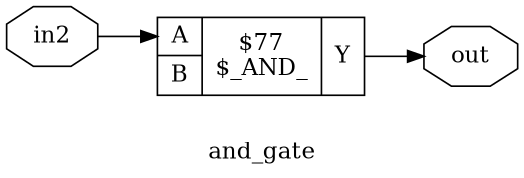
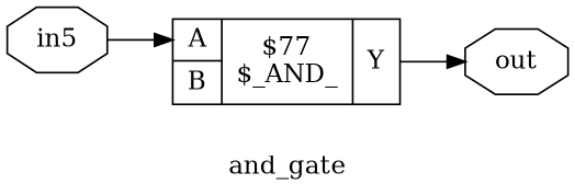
  digraph {
    label=and_gate
    rankdir=LR
    remincross=true
    node [shape=octagon color=black fontcolor=black]
    edge [color=black]
    n1 [label="{{<p4> A|<p5> B}|$77\n$_AND_|{<p6> Y}}" shape=record color="" fontcolor=""]
    n2 [label=out]
-   n3 [label=in2]
+   n3 [label=in5]
    n1 -> n2 [headport=w tailport="p6:e"]
    n3 -> n1 [headport="p4:w" tailport=e]
  }
